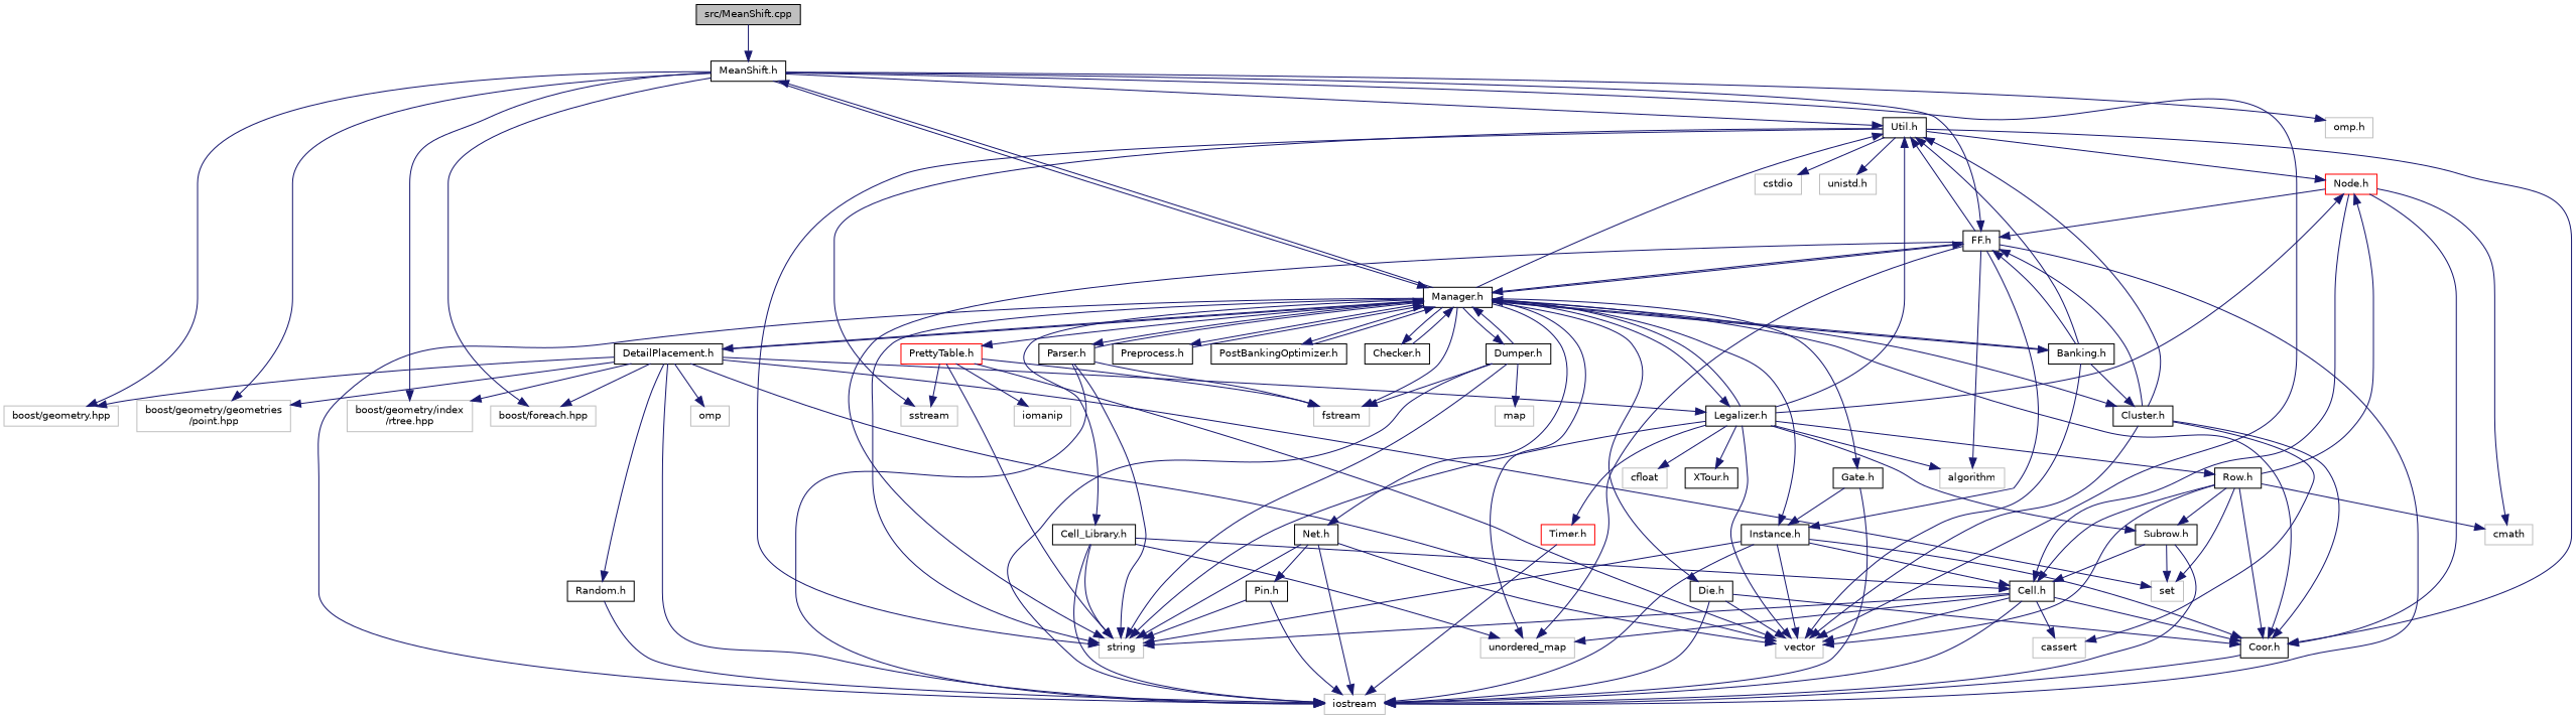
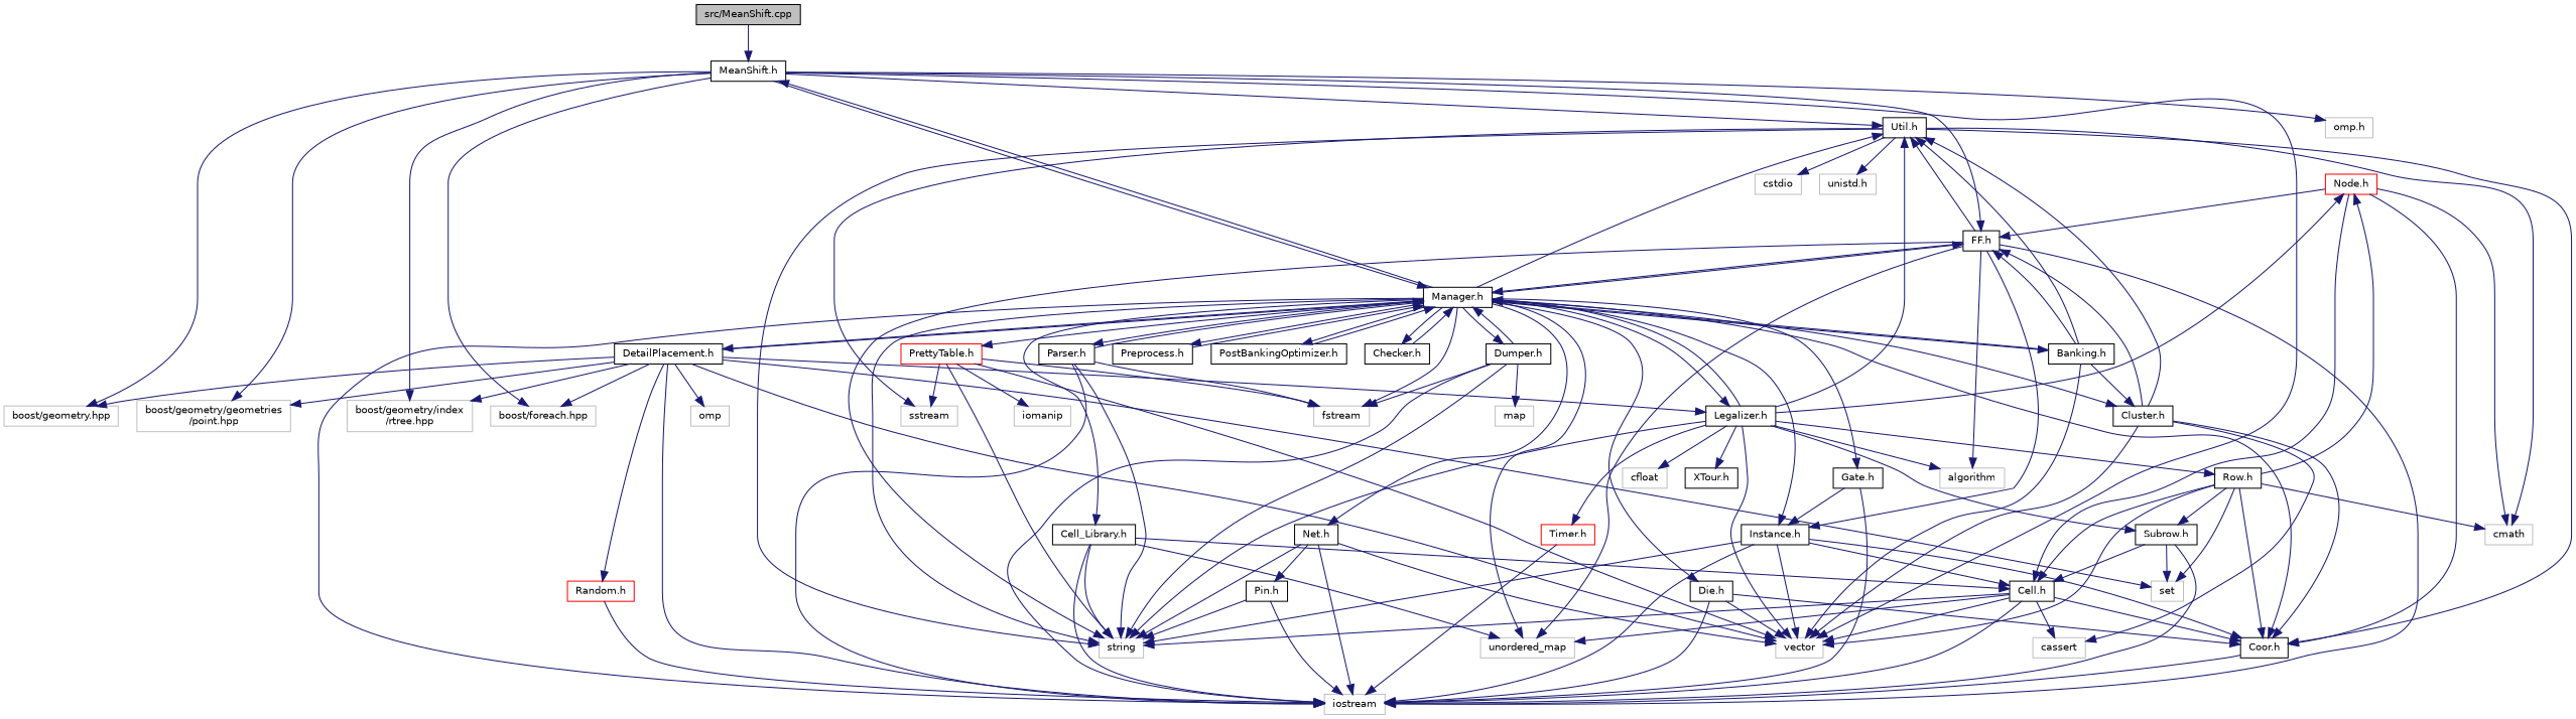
  digraph {
    node [color=black fillcolor=white fontname=Helvetica fontsize=10 shape=record style=filled]
    edge [color=midnightblue fontname=Helvetica fontsize=10 labelfontname=Helvetica labelfontsize=10 style=solid]
    n1 [fillcolor=grey75 fontcolor=black height=0.2 label="src/MeanShift.cpp" width=0.4]
    n2 [height=0.2 label="MeanShift.h" width=0.4]
    n3 [color=grey75 height=0.2 label="boost/geometry.hpp" width=0.4]
    n4 [color=grey75 height=0.2 label="boost/geometry/geometries\l/point.hpp" width=0.4]
    n5 [color=grey75 height=0.2 label="boost/geometry/index\l/rtree.hpp" width=0.4]
    n6 [color=grey75 height=0.2 label="boost/foreach.hpp" width=0.4]
    n7 [color=grey75 height=0.2 label=vector width=0.4]
    n8 [color=grey75 height=0.2 label="omp.h" width=0.4]
    n9 [height=0.2 label="Util.h" width=0.4]
    n10 [height=0.2 label="FF.h" width=0.4]
    n11 [height=0.2 label="Manager.h" width=0.4]
    n12 [height=0.2 label="Coor.h" width=0.4]
    n13 [color=grey75 height=0.2 label=string width=0.4]
    n14 [color=grey75 height=0.2 label=sstream width=0.4]
    n15 [color=grey75 height=0.2 label=cmath width=0.4]
    n16 [color=grey75 height=0.2 label=cstdio width=0.4]
    n17 [color=grey75 height=0.2 label="unistd.h" width=0.4]
    n18 [color=grey75 height=0.2 label=iostream width=0.4]
    n19 [color=grey75 height=0.2 label=unordered_map width=0.4]
    n20 [color=grey75 height=0.2 label=algorithm width=0.4]
    n21 [height=0.2 label="Instance.h" width=0.4]
    n22 [color=grey75 height=0.2 label=fstream width=0.4]
    n23 [height=0.2 label="Die.h" width=0.4]
    n24 [height=0.2 label="Cell_Library.h" width=0.4]
    n25 [height=0.2 label="Gate.h" width=0.4]
    n26 [height=0.2 label="Net.h" width=0.4]
    n27 [height=0.2 label="Parser.h" width=0.4]
    n28 [height=0.2 label="Dumper.h" width=0.4]
    n29 [height=0.2 label="Preprocess.h" width=0.4]
    n30 [height=0.2 label="Cluster.h" width=0.4]
    n31 [height=0.2 label="Banking.h" width=0.4]
    n32 [height=0.2 label="Legalizer.h" width=0.4]
    n33 [height=0.2 label="DetailPlacement.h" width=0.4]
    n34 [color=red height=0.2 label="PrettyTable.h" width=0.4]
    n35 [height=0.2 label="PostBankingOptimizer.h" width=0.4]
    n36 [height=0.2 label="Checker.h" width=0.4]
    n37 [height=0.2 label="Cell.h" width=0.4]
    n38 [color=grey75 height=0.2 label=cassert width=0.4]
    n39 [height=0.2 label="Pin.h" width=0.4]
    n40 [color=grey75 height=0.2 label=map width=0.4]
    n41 [color=red height=0.2 label="Node.h" width=0.4]
    n42 [height=0.2 label="Row.h" width=0.4]
    n43 [height=0.2 label="Subrow.h" width=0.4]
    n44 [color=red height=0.2 label="Timer.h" width=0.4]
    n45 [height=0.2 label="XTour.h" width=0.4]
    n46 [color=grey75 height=0.2 label=cfloat width=0.4]
    n47 [color=grey75 height=0.2 label=set width=0.4]
    n48 [color=grey75 height=0.2 label=omp width=0.4]
-   n49 [height=0.2 label="Random.h" width=0.4]
+   n49 [color=red height=0.2 label="Random.h" width=0.4]
    n50 [color=grey75 height=0.2 label=iomanip width=0.4]
    n1 -> n2
    n2 -> n3
    n2 -> n4
    n2 -> n5
    n2 -> n6
    n2 -> n7
    n2 -> n8
    n2 -> n9
    n2 -> n10
    n2 -> n11
    n9 -> n12
    n9 -> n13
    n9 -> n14
-   n9 -> n41
+   n9 -> n15
    n9 -> n16
    n9 -> n17
    n10 -> n9
    n10 -> n11
    n10 -> n13
    n10 -> n18
    n10 -> n19
    n10 -> n20
    n10 -> n21
    n11 -> n2
    n11 -> n9
    n11 -> n10
    n11 -> n12
    n11 -> n13
    n11 -> n18
    n11 -> n19
    n11 -> n21
    n11 -> n22
    n11 -> n23
    n11 -> n24
    n11 -> n25
    n11 -> n26
    n11 -> n27
    n11 -> n28
    n11 -> n29
    n11 -> n30
    n11 -> n31
    n11 -> n32
    n11 -> n33
    n11 -> n34
    n11 -> n35
    n11 -> n36
    n12 -> n18
    n21 -> n7
    n21 -> n12
    n21 -> n13
    n21 -> n18
    n21 -> n37
    n23 -> n7
    n23 -> n12
    n23 -> n18
    n24 -> n13
    n24 -> n18
    n24 -> n19
    n24 -> n37
    n25 -> n18
    n25 -> n21
    n26 -> n7
    n26 -> n13
    n26 -> n18
    n26 -> n39
    n27 -> n11
    n27 -> n13
    n27 -> n18
    n27 -> n22
    n28 -> n11
    n28 -> n13
    n28 -> n18
    n28 -> n22
    n28 -> n40
    n29 -> n11
    n30 -> n7
    n30 -> n9
    n30 -> n10
    n30 -> n12
    n30 -> n38
    n31 -> n7
    n31 -> n9
    n31 -> n10
    n31 -> n11
    n31 -> n30
    n32 -> n7
    n32 -> n9
    n32 -> n11
    n32 -> n13
    n32 -> n20
    n32 -> n41
    n32 -> n42
    n32 -> n43
    n32 -> n44
    n32 -> n45
    n32 -> n46
    n33 -> n3
    n33 -> n4
    n33 -> n5
    n33 -> n6
    n33 -> n7
    n33 -> n11
    n33 -> n18
    n33 -> n32
    n33 -> n47
    n33 -> n48
    n33 -> n49
    n34 -> n7
    n34 -> n13
    n34 -> n14
    n34 -> n22
    n34 -> n50
    n35 -> n11
    n36 -> n11
    n37 -> n7
    n37 -> n12
    n37 -> n13
    n37 -> n18
    n37 -> n19
    n37 -> n38
    n39 -> n13
    n39 -> n18
    n41 -> n10
    n41 -> n12
    n41 -> n15
    n41 -> n37
    n42 -> n7
    n42 -> n12
    n42 -> n15
    n42 -> n37
    n42 -> n41
    n42 -> n43
    n42 -> n47
    n43 -> n18
    n43 -> n37
    n43 -> n47
    n44 -> n18
    n49 -> n18
  }
